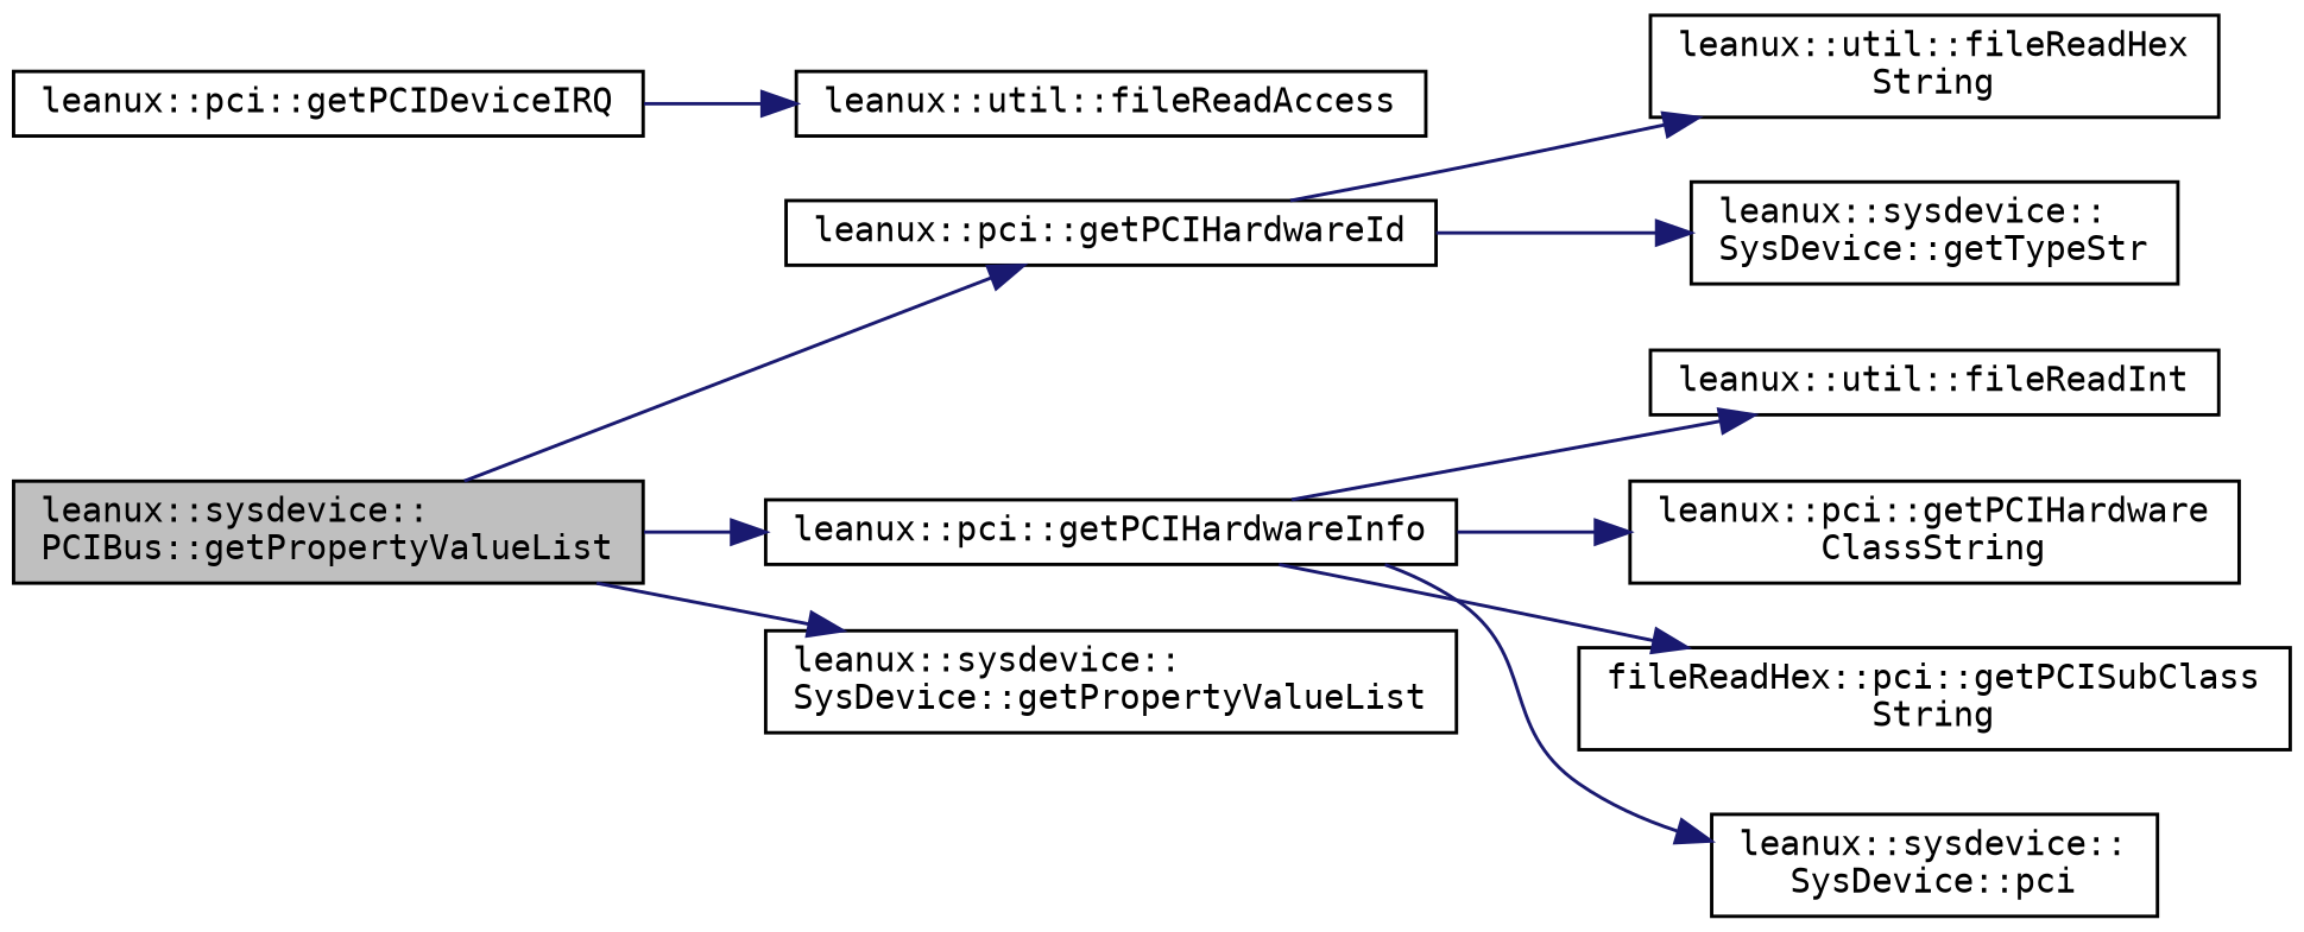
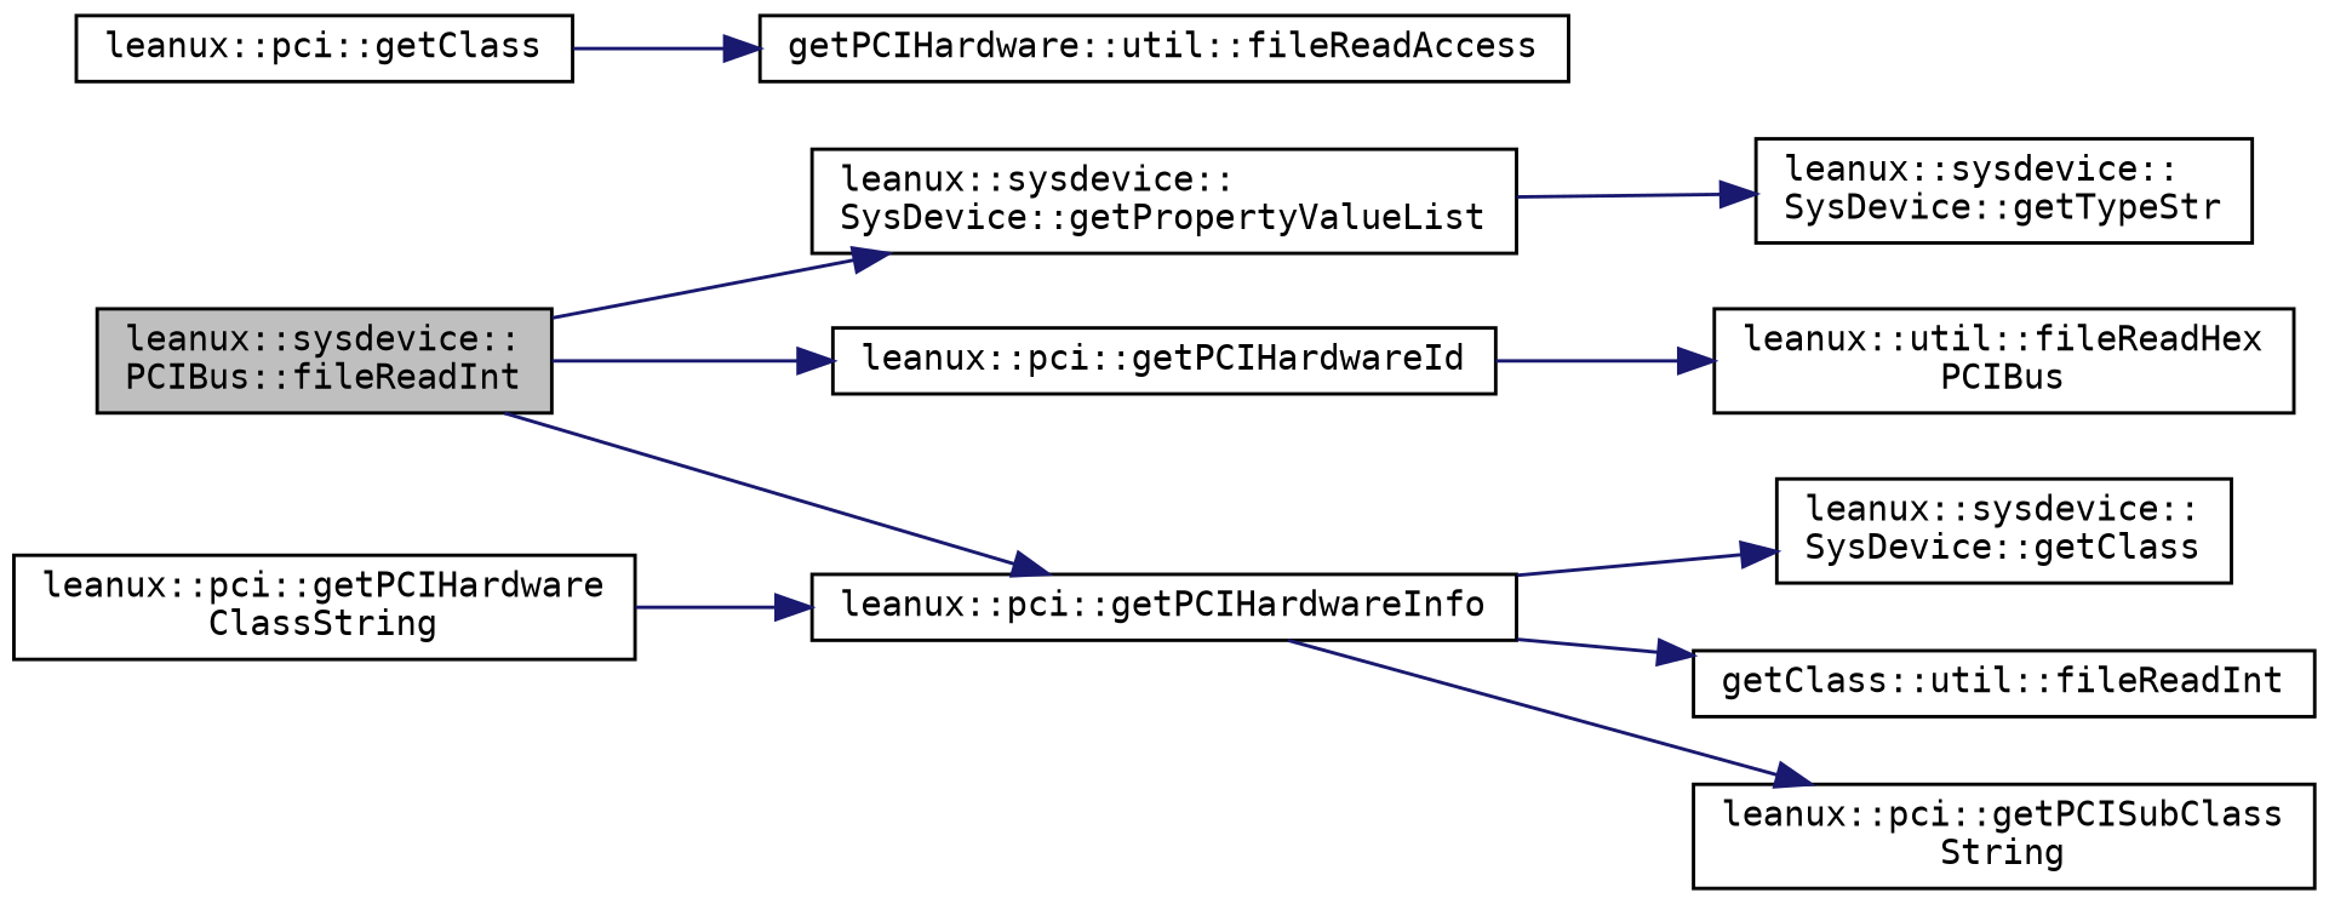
  digraph {
    fontname="DejaVu Sans Mono"
    rankdir=LR
    node [color=black fontname="DejaVu Sans Mono" fontsize=10 shape=record]
    edge [color=midnightblue fontname="DejaVu Sans Mono" fontsize=10 labelfontname=Helvetica labelfontsize=10 style=solid]
-   n1 [fillcolor=grey75 fontcolor=black height=0.2 label="leanux::sysdevice::\lPCIBus::getPropertyValueList" style=filled width=0.4]
+   n1 [fillcolor=grey75 fontcolor=black height=0.2 label="leanux::sysdevice::\lPCIBus::fileReadInt" style=filled width=0.4]
    n2 [height=0.2 label="leanux::pci::getPCIHardwareId" width=0.4]
    n3 [height=0.2 label="leanux::pci::getPCIHardwareInfo" width=0.4]
    n4 [height=0.2 label="leanux::sysdevice::\lSysDevice::getPropertyValueList" width=0.4]
-   n5 [height=0.2 label="leanux::pci::getPCIDeviceIRQ" width=0.4]
-   n6 [height=0.2 label="leanux::util::fileReadAccess" width=0.4]
-   n7 [height=0.2 label="leanux::util::fileReadHex\lString" width=0.4]
-   n8 [height=0.2 label="leanux::util::fileReadInt" width=0.4]
+   n5 [height=0.2 label="leanux::pci::getClass" width=0.4]
+   n6 [height=0.2 label="getPCIHardware::util::fileReadAccess" width=0.4]
+   n7 [height=0.2 label="leanux::util::fileReadHex\lPCIBus" width=0.4]
+   n8 [height=0.2 label="getClass::util::fileReadInt" width=0.4]
    n9 [height=0.2 label="leanux::pci::getPCIHardware\lClassString" width=0.4]
-   n10 [height=0.2 label="fileReadHex::pci::getPCISubClass\lString" width=0.4]
-   n11 [height=0.2 label="leanux::sysdevice::\lSysDevice::pci" width=0.4]
+   n10 [height=0.2 label="leanux::pci::getPCISubClass\lString" width=0.4]
+   n11 [height=0.2 label="leanux::sysdevice::\lSysDevice::getClass" width=0.4]
    n12 [height=0.2 label="leanux::sysdevice::\lSysDevice::getTypeStr" width=0.4]
    n1 -> n2
    n1 -> n3
    n1 -> n4
    n2 -> n7
    n3 -> n8
-   n3 -> n9
+   n9 -> n3
    n3 -> n10
    n3 -> n11
-   n2 -> n12
+   n4 -> n12
    n5 -> n6
  }
